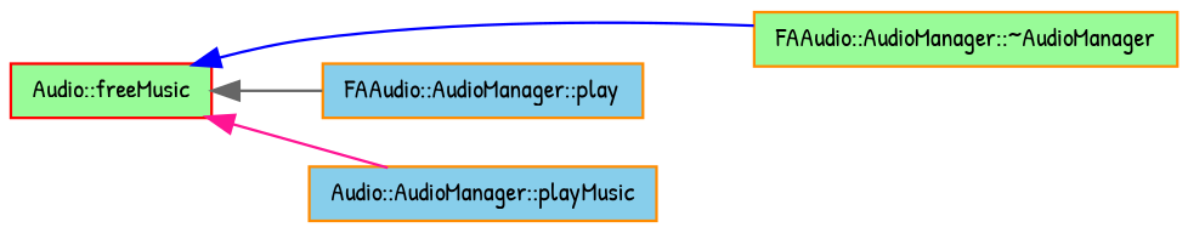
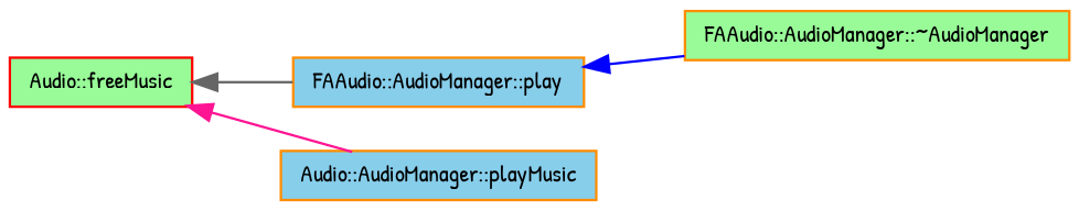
  digraph {
    fontname="Patrick Hand"
    rankdir=LR
    node [color=darkorange fillcolor=palegreen fontname="Patrick Hand" fontsize=10 shape=record style=filled]
    edge [dir=back fontname="Patrick Hand" fontsize=10 labelfontname=Helvetica labelfontsize=10 style=solid]
    n1 [color=red fontcolor=black height=0.2 label="Audio::freeMusic" width=0.4]
    n2 [height=0.2 label="FAAudio::AudioManager::~AudioManager" width=0.4]
    n3 [fillcolor=skyblue height=0.2 label="FAAudio::AudioManager::play" width=0.4]
    n4 [fillcolor=skyblue height=0.2 label="Audio::AudioManager::playMusic" width=0.4]
-   n1 -> n2 [color=blue]
+   n3 -> n2 [color=blue]
    n1 -> n3 [color=gray40]
    n1 -> n4 [color=deeppink]
  }
